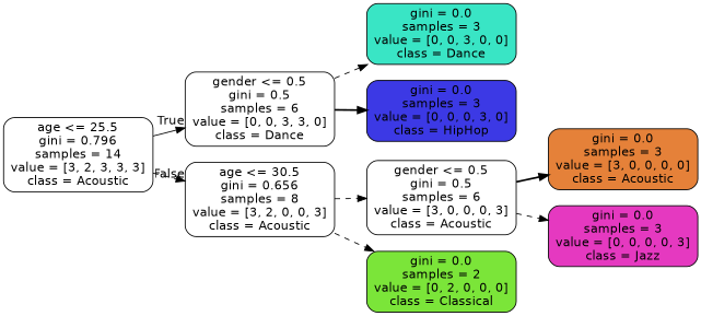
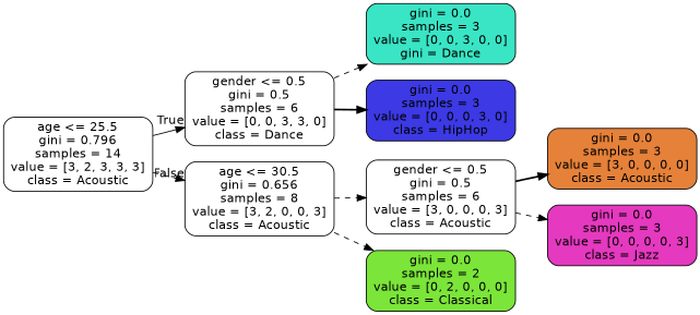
  digraph {
    rankdir=LR
    node [color=black fillcolor="#ffffff" fontname=helvetica shape=box style="filled, rounded"]
    edge [fontname=helvetica style=dashed]
    n1 [label="age <= 25.5\ngini = 0.796\nsamples = 14\nvalue = [3, 2, 3, 3, 3]\nclass = Acoustic"]
    n2 [label="gender <= 0.5\ngini = 0.5\nsamples = 6\nvalue = [0, 0, 3, 3, 0]\nclass = Dance"]
    n3 [label="age <= 30.5\ngini = 0.656\nsamples = 8\nvalue = [3, 2, 0, 0, 3]\nclass = Acoustic"]
-   n4 [fillcolor="#39e5c5" label="gini = 0.0\nsamples = 3\nvalue = [0, 0, 3, 0, 0]\nclass = Dance"]
+   n4 [fillcolor="#39e5c5" label="gini = 0.0\nsamples = 3\nvalue = [0, 0, 3, 0, 0]\ngini = Dance"]
    n5 [fillcolor="#3c39e5" label="gini = 0.0\nsamples = 3\nvalue = [0, 0, 0, 3, 0]\nclass = HipHop"]
    n6 [label="gender <= 0.5\ngini = 0.5\nsamples = 6\nvalue = [3, 0, 0, 0, 3]\nclass = Acoustic"]
    n7 [fillcolor="#7be539" label="gini = 0.0\nsamples = 2\nvalue = [0, 2, 0, 0, 0]\nclass = Classical"]
    n8 [fillcolor="#e58139" label="gini = 0.0\nsamples = 3\nvalue = [3, 0, 0, 0, 0]\nclass = Acoustic"]
    n9 [fillcolor="#e539c0" label="gini = 0.0\nsamples = 3\nvalue = [0, 0, 0, 0, 3]\nclass = Jazz"]
    n1 -> n2 [headlabel=True labelangle=45 labeldistance=2.5 style=solid]
    n1 -> n3 [headlabel=False labelangle=-45 labeldistance=2.5]
    n2 -> n4
    n2 -> n5 [style=bold]
    n3 -> n6
    n3 -> n7
    n6 -> n8 [style=bold]
    n6 -> n9
  }
